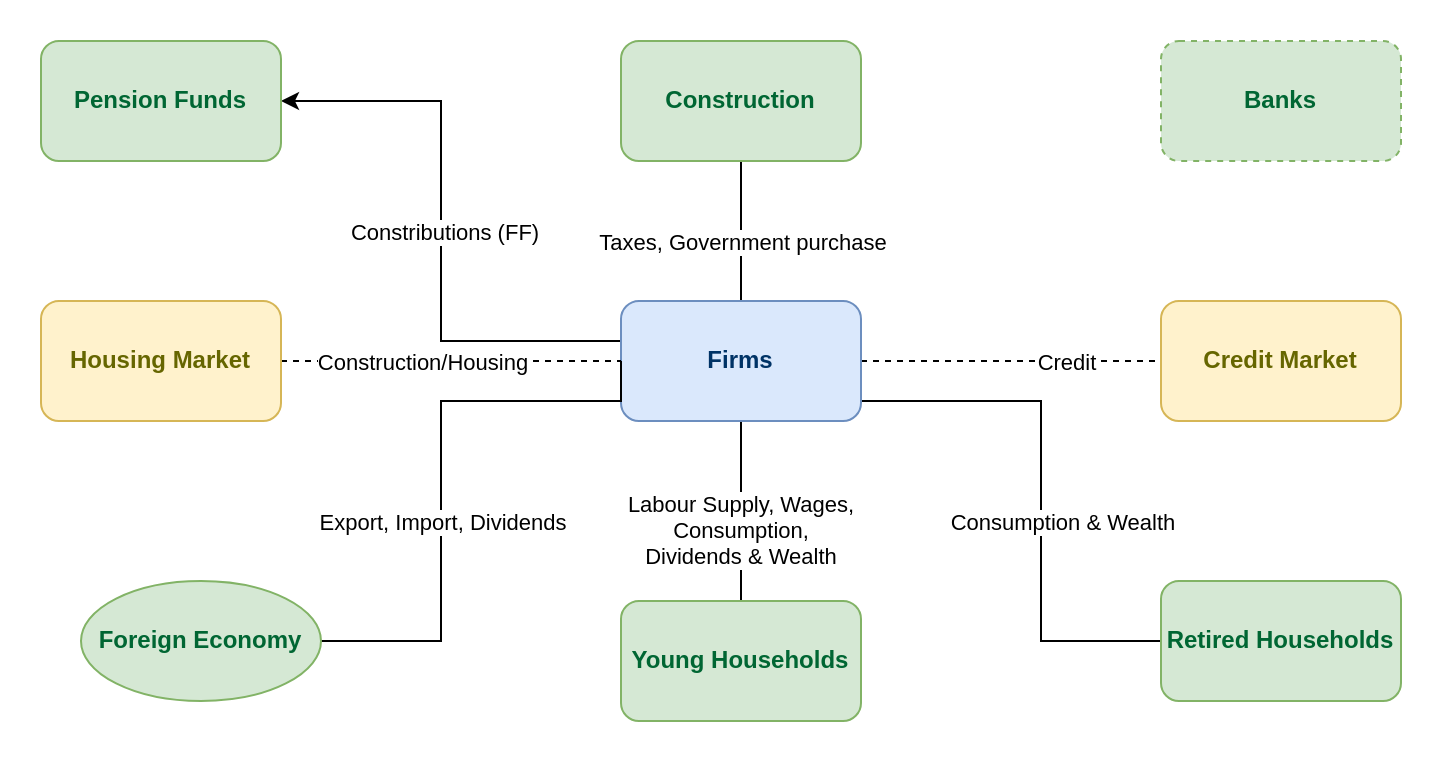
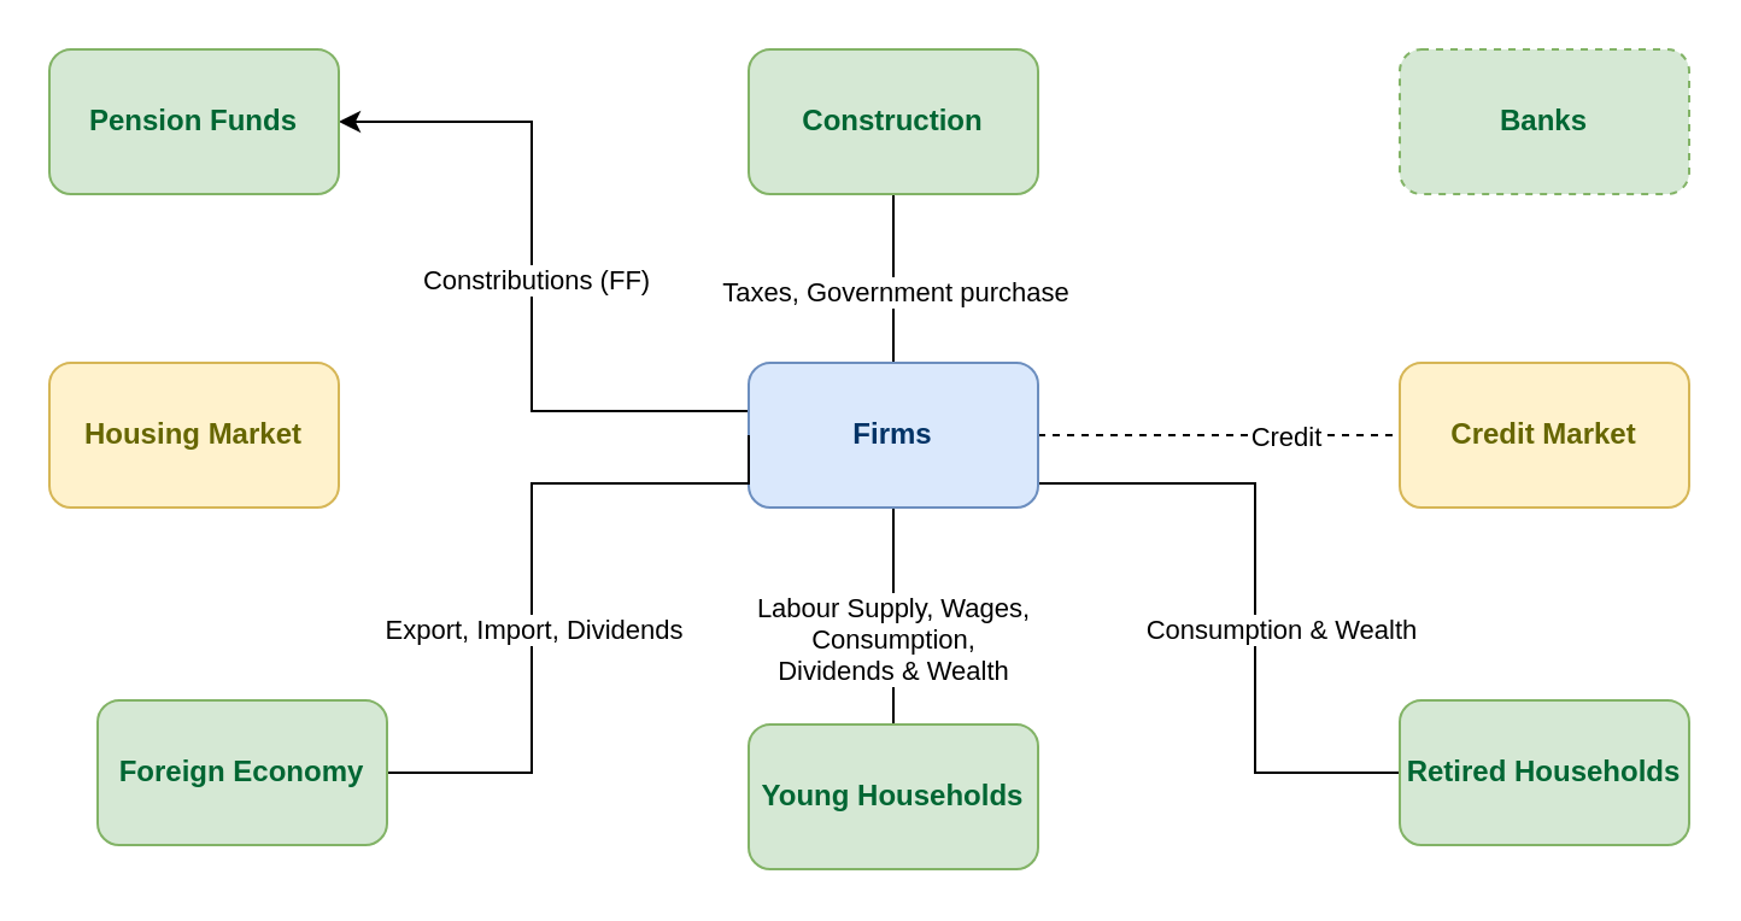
  <mxCell id="0" />
  <mxCell id="1" parent="0" />
  <mxCell id="2" style="edgeStyle=orthogonalEdgeStyle;rounded=0;orthogonalLoop=1;jettySize=auto;html=1;entryX=0.5;entryY=1;entryDx=0;entryDy=0;endArrow=none;endFill=0;" edge="1" parent="1" source="12" target="21"><mxGeometry relative="1" as="geometry" /></mxCell>
  <mxCell id="3" value="Taxes, Government purchase" style="edgeLabel;html=1;align=center;verticalAlign=middle;resizable=0;points=[];" vertex="1" connectable="0" parent="2"><mxGeometry x="0.24" y="1" relative="1" as="geometry"><mxPoint x="1" y="13" as="offset" /></mxGeometry></mxCell>
  <mxCell id="4" style="edgeStyle=orthogonalEdgeStyle;rounded=0;orthogonalLoop=1;jettySize=auto;html=1;entryX=0;entryY=0.5;entryDx=0;entryDy=0;endArrow=none;endFill=0;dashed=1;exitX=1;exitY=0.5;exitDx=0;exitDy=0;" edge="1" parent="1" source="12" target="16"><mxGeometry relative="1" as="geometry" /></mxCell>
  <mxCell id="5" value="Credit" style="edgeLabel;html=1;align=center;verticalAlign=middle;resizable=0;points=[];" vertex="1" connectable="0" parent="4"><mxGeometry x="0.364" y="-2" relative="1" as="geometry"><mxPoint y="-2" as="offset" /></mxGeometry></mxCell>
  <mxCell id="6" style="edgeStyle=orthogonalEdgeStyle;rounded=0;orthogonalLoop=1;jettySize=auto;html=1;endArrow=none;endFill=0;" edge="1" parent="1" source="12" target="13"><mxGeometry relative="1" as="geometry" /></mxCell>
  <mxCell id="7" value="Labour Supply, Wages,&lt;br style=&quot;border-color: var(--border-color);&quot;&gt;Consumption,&lt;br style=&quot;border-color: var(--border-color);&quot;&gt;Dividends &amp;amp; Wealth" style="edgeLabel;html=1;align=center;verticalAlign=middle;resizable=0;points=[];" vertex="1" connectable="0" parent="6"><mxGeometry x="0.191" y="-1" relative="1" as="geometry"><mxPoint as="offset" /></mxGeometry></mxCell>
  <mxCell id="8" style="edgeStyle=orthogonalEdgeStyle;rounded=0;orthogonalLoop=1;jettySize=auto;html=1;endArrow=none;endFill=0;entryX=0;entryY=0.5;entryDx=0;entryDy=0;" edge="1" parent="1" source="12" target="14"><mxGeometry relative="1" as="geometry"><Array as="points"><mxPoint x="520" y="200" /><mxPoint x="520" y="320" /></Array></mxGeometry></mxCell>
  <mxCell id="9" value="Consumption &amp;amp; Wealth" style="edgeLabel;html=1;align=center;verticalAlign=middle;resizable=0;points=[];" vertex="1" connectable="0" parent="8"><mxGeometry x="0.725" y="3" relative="1" as="geometry"><mxPoint x="-13" y="-57" as="offset" /></mxGeometry></mxCell>
  <mxCell id="10" style="edgeStyle=orthogonalEdgeStyle;rounded=0;orthogonalLoop=1;jettySize=auto;html=1;entryX=1;entryY=0.5;entryDx=0;entryDy=0;" edge="1" parent="1" source="12" target="20"><mxGeometry relative="1" as="geometry"><Array as="points"><mxPoint x="220" y="170" /><mxPoint x="220" y="50" /></Array></mxGeometry></mxCell>
  <mxCell id="11" value="Constributions (FF)" style="edgeLabel;html=1;align=center;verticalAlign=middle;resizable=0;points=[];" vertex="1" connectable="0" parent="10"><mxGeometry x="-0.003" y="-1" relative="1" as="geometry"><mxPoint as="offset" /></mxGeometry></mxCell>
  <mxCell id="12" value="Firms" style="rounded=1;whiteSpace=wrap;html=1;fillColor=#dae8fc;strokeColor=#6c8ebf;fontColor=#003366;fontStyle=1" vertex="1" parent="1"><mxGeometry x="310" y="150" width="120" height="60" as="geometry" /></mxCell>
  <mxCell id="13" value="Young Households" style="rounded=1;whiteSpace=wrap;html=1;fillColor=#d5e8d4;strokeColor=#82b366;fontColor=#006633;fontStyle=1" vertex="1" parent="1"><mxGeometry x="310" y="300" width="120" height="60" as="geometry" /></mxCell>
  <mxCell id="14" value="Retired Households" style="rounded=1;whiteSpace=wrap;html=1;fillColor=#d5e8d4;strokeColor=#82b366;fontColor=#006633;fontStyle=1" vertex="1" parent="1"><mxGeometry x="580" y="290" width="120" height="60" as="geometry" /></mxCell>
  <mxCell id="15" value="Banks" style="rounded=1;whiteSpace=wrap;html=1;fillColor=#d5e8d4;strokeColor=#82b366;fontColor=#006633;fontStyle=1;dashed=1;" vertex="1" parent="1"><mxGeometry x="580" y="20" width="120" height="60" as="geometry" /></mxCell>
  <mxCell id="16" value="Credit Market" style="rounded=1;whiteSpace=wrap;html=1;fillColor=#fff2cc;strokeColor=#d6b656;fontColor=#666600;fontStyle=1" vertex="1" parent="1"><mxGeometry x="580" y="150" width="120" height="60" as="geometry" /></mxCell>
  <mxCell id="17" style="edgeStyle=orthogonalEdgeStyle;rounded=0;orthogonalLoop=1;jettySize=auto;html=1;entryX=0;entryY=0.5;entryDx=0;entryDy=0;endArrow=none;endFill=0;" edge="1" parent="1" source="19" target="12"><mxGeometry relative="1" as="geometry"><Array as="points"><mxPoint x="220" y="320" /><mxPoint x="220" y="200" /><mxPoint x="310" y="200" /></Array></mxGeometry></mxCell>
  <mxCell id="18" value="Export, Import, Dividends" style="edgeLabel;html=1;align=center;verticalAlign=middle;resizable=0;points=[];" vertex="1" connectable="0" parent="17"><mxGeometry x="-0.053" relative="1" as="geometry"><mxPoint y="17" as="offset" /></mxGeometry></mxCell>
- <mxCell id="19" value="Foreign Economy" style="ellipse;whiteSpace=wrap;html=1;fillColor=#d5e8d4;strokeColor=#82b366;fontColor=#006633;fontStyle=1;" vertex="1" parent="1"><mxGeometry x="40" y="290" width="120" height="60" as="geometry" /></mxCell>
+ <mxCell id="19" value="Foreign Economy" style="rounded=1;whiteSpace=wrap;html=1;fillColor=#d5e8d4;strokeColor=#82b366;fontColor=#006633;fontStyle=1" vertex="1" parent="1"><mxGeometry x="40" y="290" width="120" height="60" as="geometry" /></mxCell>
  <mxCell id="20" value="Pension Funds" style="rounded=1;whiteSpace=wrap;html=1;fillColor=#d5e8d4;strokeColor=#82b366;fontColor=#006633;fontStyle=1" vertex="1" parent="1"><mxGeometry x="20" y="20" width="120" height="60" as="geometry" /></mxCell>
  <mxCell id="21" value="Construction" style="rounded=1;whiteSpace=wrap;html=1;fillColor=#d5e8d4;strokeColor=#82b366;fontColor=#006633;fontStyle=1" vertex="1" parent="1"><mxGeometry x="310" y="20" width="120" height="60" as="geometry" /></mxCell>
- <mxCell id="22" style="edgeStyle=orthogonalEdgeStyle;rounded=0;orthogonalLoop=1;jettySize=auto;html=1;endArrow=none;endFill=0;dashed=1;entryX=0;entryY=0.5;entryDx=0;entryDy=0;" edge="1" parent="1" source="24" target="12"><mxGeometry relative="1" as="geometry"><mxPoint x="310" y="190" as="targetPoint" /><Array as="points"><mxPoint x="260" y="180" /><mxPoint x="260" y="180" /></Array></mxGeometry></mxCell>
- <mxCell id="23" value="Construction/Housing" style="edgeLabel;html=1;align=center;verticalAlign=middle;resizable=0;points=[];" vertex="1" connectable="0" parent="22"><mxGeometry x="-0.474" y="2" relative="1" as="geometry"><mxPoint x="25" y="2" as="offset" /></mxGeometry></mxCell>
  <mxCell id="24" value="Housing Market" style="rounded=1;whiteSpace=wrap;html=1;fillColor=#fff2cc;strokeColor=#d6b656;fontColor=#666600;fontStyle=1" vertex="1" parent="1"><mxGeometry x="20" y="150" width="120" height="60" as="geometry" /></mxCell>
